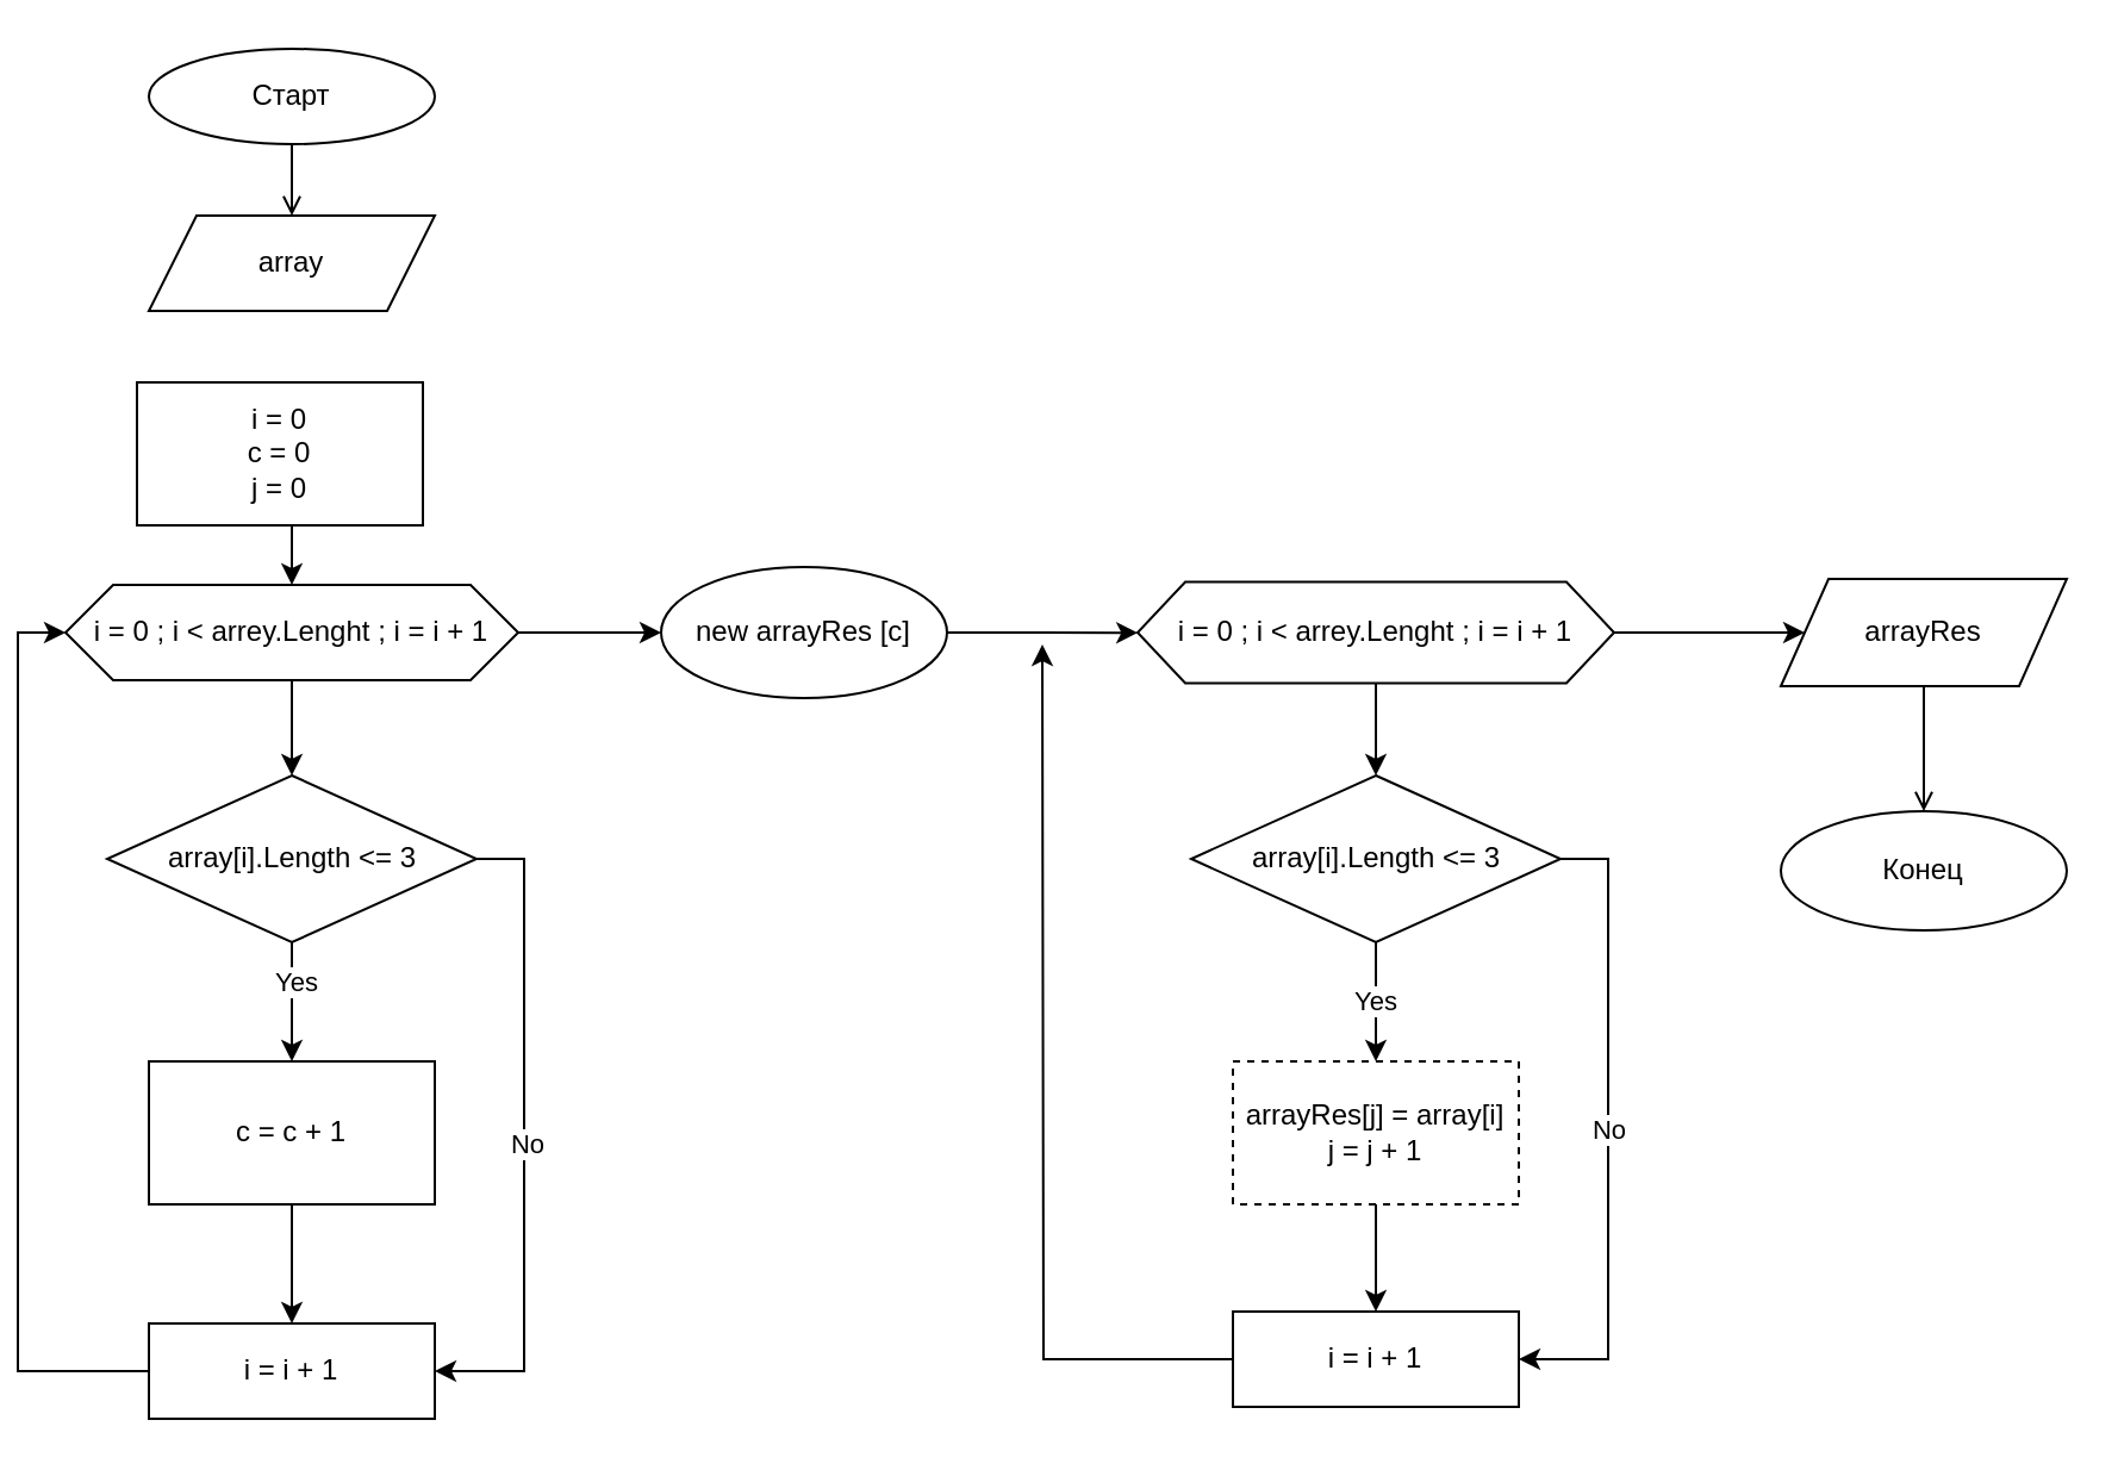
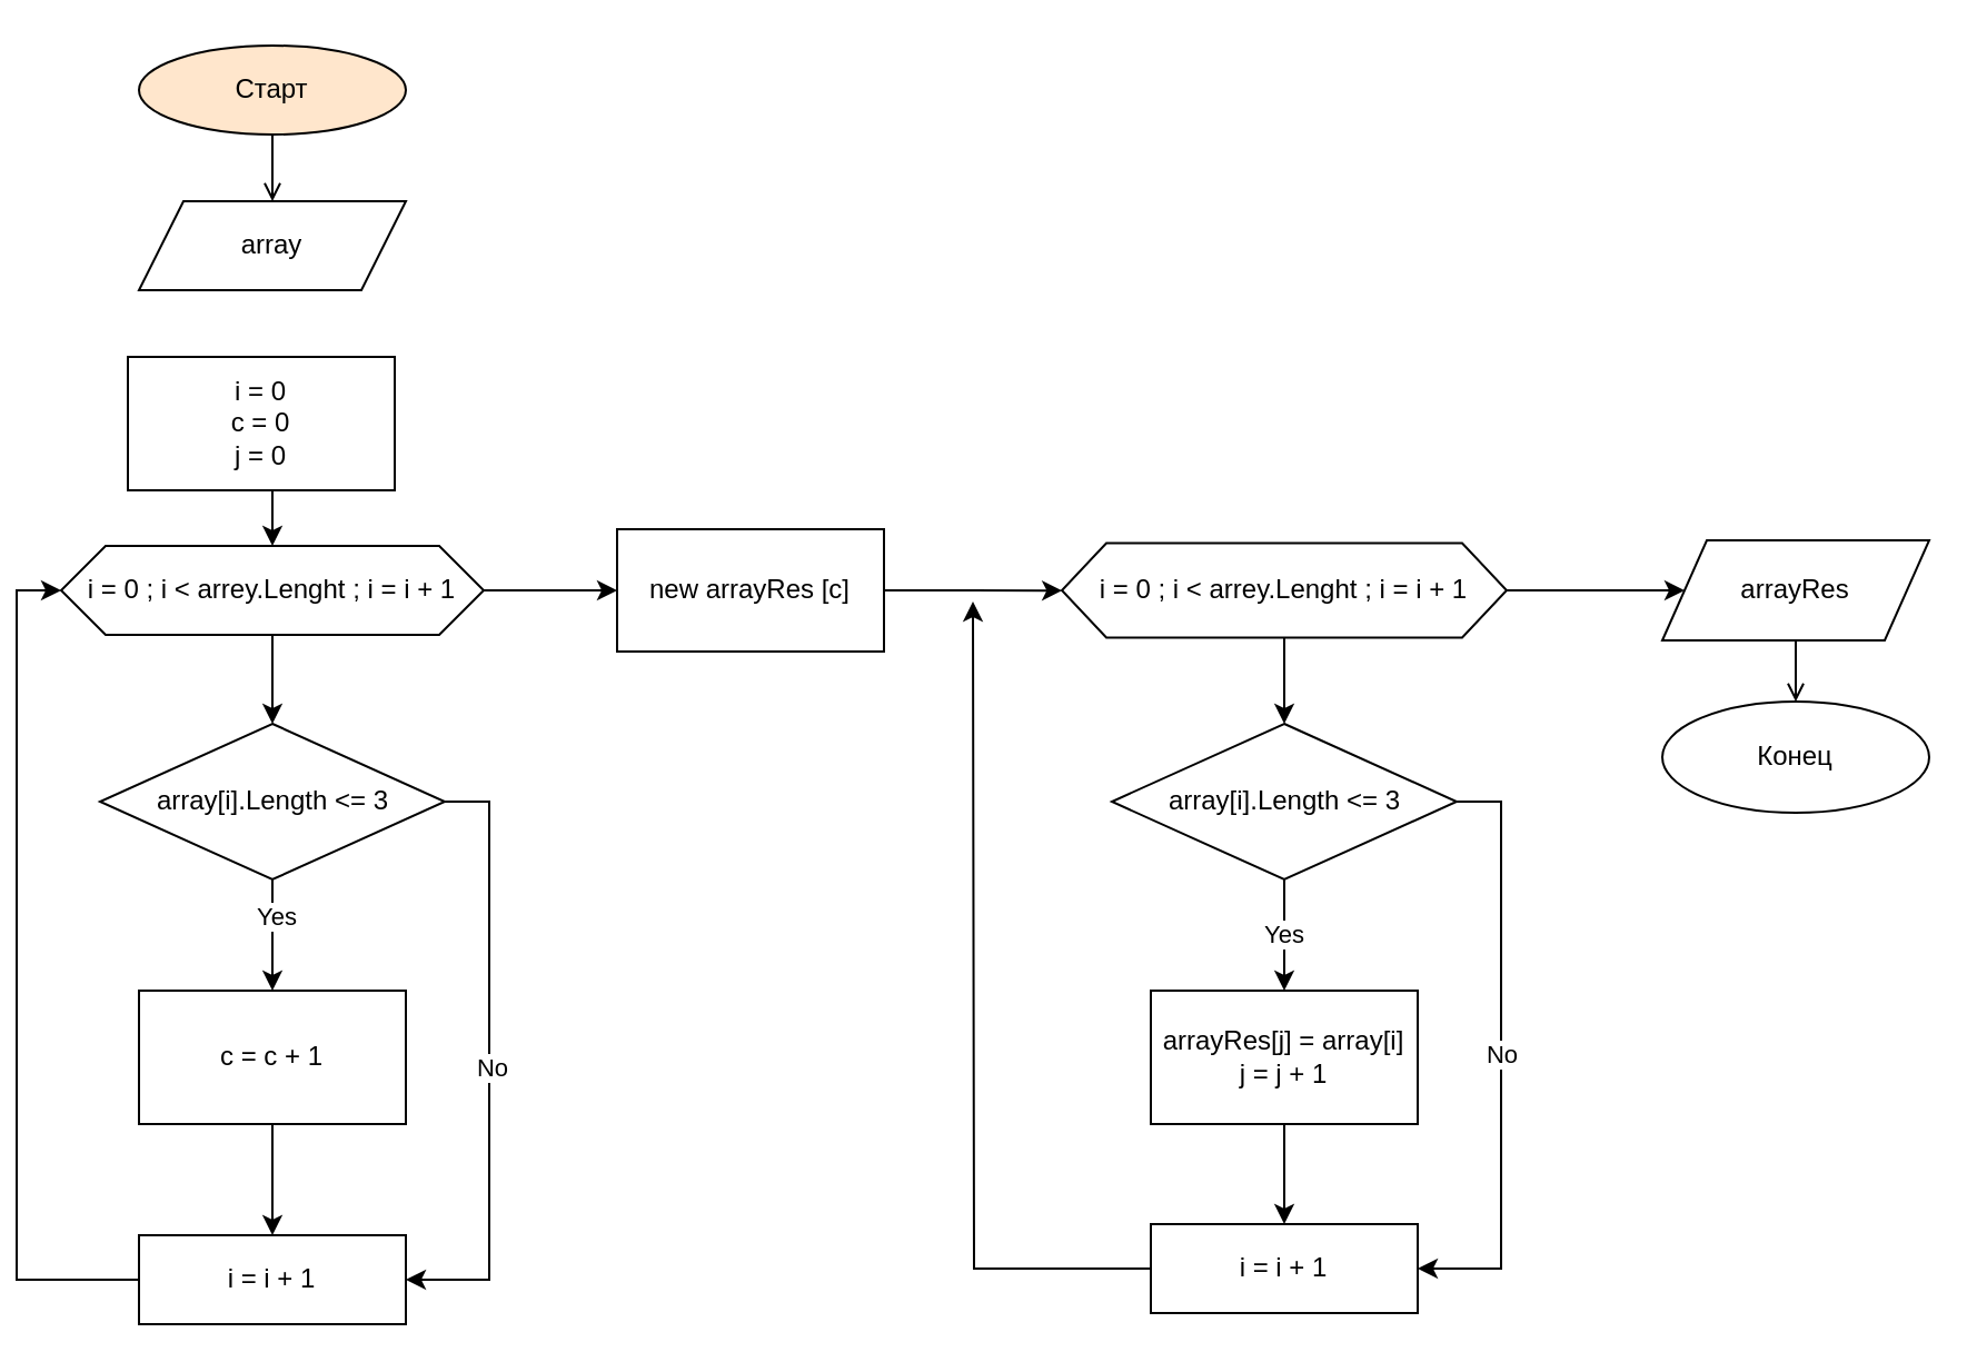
  <mxCell id="0" />
  <mxCell id="1" parent="0" />
  <mxCell id="2" style="edgeStyle=orthogonalEdgeStyle;rounded=0;orthogonalLoop=1;jettySize=auto;html=1;exitX=0.5;exitY=1;exitDx=0;exitDy=0;entryX=0.5;entryY=0;entryDx=0;entryDy=0;endArrow=open;" edge="1" parent="1" source="3" target="4"><mxGeometry relative="1" as="geometry" /></mxCell>
- <mxCell id="3" value="Старт" style="ellipse;whiteSpace=wrap;html=1;" vertex="1" parent="1"><mxGeometry x="55" y="20" width="120" height="40" as="geometry" /></mxCell>
+ <mxCell id="3" value="Старт" style="ellipse;whiteSpace=wrap;html=1;fillColor=#ffe6cc;" vertex="1" parent="1"><mxGeometry x="55" y="20" width="120" height="40" as="geometry" /></mxCell>
  <mxCell id="4" value="array" style="shape=parallelogram;perimeter=parallelogramPerimeter;whiteSpace=wrap;html=1;fixedSize=1;" vertex="1" parent="1"><mxGeometry x="55" y="90" width="120" height="40" as="geometry" /></mxCell>
  <mxCell id="5" style="edgeStyle=orthogonalEdgeStyle;rounded=0;orthogonalLoop=1;jettySize=auto;html=1;exitX=0.5;exitY=1;exitDx=0;exitDy=0;entryX=0.5;entryY=0;entryDx=0;entryDy=0;" edge="1" parent="1" source="7" target="14"><mxGeometry relative="1" as="geometry" /></mxCell>
  <mxCell id="6" style="edgeStyle=orthogonalEdgeStyle;rounded=0;orthogonalLoop=1;jettySize=auto;html=1;exitX=1;exitY=0.5;exitDx=0;exitDy=0;" edge="1" parent="1" source="7" target="20"><mxGeometry relative="1" as="geometry"><mxPoint x="290" y="265" as="targetPoint" /></mxGeometry></mxCell>
  <mxCell id="7" value="i = 0 ; i &amp;lt; arrey.Lenght ; i = i + 1" style="shape=hexagon;perimeter=hexagonPerimeter2;whiteSpace=wrap;html=1;fixedSize=1;" vertex="1" parent="1"><mxGeometry x="20" y="245" width="190" height="40" as="geometry" /></mxCell>
  <mxCell id="8" style="edgeStyle=orthogonalEdgeStyle;rounded=0;orthogonalLoop=1;jettySize=auto;html=1;exitX=0;exitY=0.5;exitDx=0;exitDy=0;entryX=0;entryY=0.5;entryDx=0;entryDy=0;" edge="1" parent="1" source="9" target="7"><mxGeometry relative="1" as="geometry" /></mxCell>
  <mxCell id="9" value="i = i + 1" style="rounded=0;whiteSpace=wrap;html=1;" vertex="1" parent="1"><mxGeometry x="55" y="555" width="120" height="40" as="geometry" /></mxCell>
  <mxCell id="10" style="edgeStyle=orthogonalEdgeStyle;rounded=0;orthogonalLoop=1;jettySize=auto;html=1;exitX=0.5;exitY=1;exitDx=0;exitDy=0;entryX=0.5;entryY=0;entryDx=0;entryDy=0;" edge="1" parent="1" source="14" target="16"><mxGeometry relative="1" as="geometry" /></mxCell>
  <mxCell id="11" value="Yes" style="edgeLabel;html=1;align=center;verticalAlign=middle;resizable=0;points=[];" vertex="1" connectable="0" parent="10"><mxGeometry x="-0.36" y="1" relative="1" as="geometry"><mxPoint as="offset" /></mxGeometry></mxCell>
  <mxCell id="12" style="edgeStyle=orthogonalEdgeStyle;rounded=0;orthogonalLoop=1;jettySize=auto;html=1;exitX=1;exitY=0.5;exitDx=0;exitDy=0;entryX=1;entryY=0.5;entryDx=0;entryDy=0;" edge="1" parent="1" source="14" target="9"><mxGeometry relative="1" as="geometry" /></mxCell>
  <mxCell id="13" value="No" style="edgeLabel;html=1;align=center;verticalAlign=middle;resizable=0;points=[];" vertex="1" connectable="0" parent="12"><mxGeometry x="0.02" y="1" relative="1" as="geometry"><mxPoint as="offset" /></mxGeometry></mxCell>
  <mxCell id="14" value="array[i].Length &amp;lt;= 3" style="rhombus;whiteSpace=wrap;html=1;" vertex="1" parent="1"><mxGeometry x="37.5" y="325" width="155" height="70" as="geometry" /></mxCell>
  <mxCell id="15" style="edgeStyle=orthogonalEdgeStyle;rounded=0;orthogonalLoop=1;jettySize=auto;html=1;exitX=0.5;exitY=1;exitDx=0;exitDy=0;entryX=0.5;entryY=0;entryDx=0;entryDy=0;" edge="1" parent="1" source="16" target="9"><mxGeometry relative="1" as="geometry" /></mxCell>
  <mxCell id="16" value="c = c + 1" style="rounded=0;whiteSpace=wrap;html=1;" vertex="1" parent="1"><mxGeometry x="55" y="445" width="120" height="60" as="geometry" /></mxCell>
  <mxCell id="17" style="edgeStyle=orthogonalEdgeStyle;rounded=0;orthogonalLoop=1;jettySize=auto;html=1;exitX=0.5;exitY=1;exitDx=0;exitDy=0;entryX=0.5;entryY=0;entryDx=0;entryDy=0;" edge="1" parent="1" source="18" target="7"><mxGeometry relative="1" as="geometry" /></mxCell>
  <mxCell id="18" value="i = 0&lt;br&gt;c = 0&lt;br&gt;j = 0" style="rounded=0;whiteSpace=wrap;html=1;" vertex="1" parent="1"><mxGeometry x="50" y="160" width="120" height="60" as="geometry" /></mxCell>
  <mxCell id="19" style="edgeStyle=orthogonalEdgeStyle;rounded=0;orthogonalLoop=1;jettySize=auto;html=1;exitX=1;exitY=0.5;exitDx=0;exitDy=0;" edge="1" parent="1" source="20" target="23"><mxGeometry relative="1" as="geometry"><mxPoint x="450" y="265" as="targetPoint" /></mxGeometry></mxCell>
- <mxCell id="20" value="new arrayRes [c]" style="ellipse;whiteSpace=wrap;html=1;" vertex="1" parent="1"><mxGeometry x="270" y="237.5" width="120" height="55" as="geometry" /></mxCell>
+ <mxCell id="20" value="new arrayRes [c]" style="rounded=0;whiteSpace=wrap;html=1;" vertex="1" parent="1"><mxGeometry x="270" y="237.5" width="120" height="55" as="geometry" /></mxCell>
  <mxCell id="21" style="edgeStyle=orthogonalEdgeStyle;rounded=0;orthogonalLoop=1;jettySize=auto;html=1;exitX=0.5;exitY=1;exitDx=0;exitDy=0;entryX=0.5;entryY=0;entryDx=0;entryDy=0;" edge="1" parent="1" source="23" target="28"><mxGeometry relative="1" as="geometry"><mxPoint x="570" y="325" as="targetPoint" /></mxGeometry></mxCell>
  <mxCell id="22" style="edgeStyle=orthogonalEdgeStyle;rounded=0;orthogonalLoop=1;jettySize=auto;html=1;exitX=1;exitY=0.5;exitDx=0;exitDy=0;" edge="1" parent="1" source="23" target="32"><mxGeometry relative="1" as="geometry"><mxPoint x="730" y="264.667" as="targetPoint" /></mxGeometry></mxCell>
  <mxCell id="23" value="i = 0 ; i &amp;lt; arrey.Lenght ; i = i + 1" style="shape=hexagon;perimeter=hexagonPerimeter2;whiteSpace=wrap;html=1;fixedSize=1;" vertex="1" parent="1"><mxGeometry x="470" y="243.75" width="200" height="42.5" as="geometry" /></mxCell>
  <mxCell id="24" style="edgeStyle=orthogonalEdgeStyle;rounded=0;orthogonalLoop=1;jettySize=auto;html=1;exitX=0;exitY=0.5;exitDx=0;exitDy=0;" edge="1" parent="1" source="25"><mxGeometry relative="1" as="geometry"><mxPoint x="430" y="270" as="targetPoint" /></mxGeometry></mxCell>
  <mxCell id="25" value="i = i + 1" style="rounded=0;whiteSpace=wrap;html=1;" vertex="1" parent="1"><mxGeometry x="510" y="550" width="120" height="40" as="geometry" /></mxCell>
  <mxCell id="26" value="Yes" style="edgeStyle=orthogonalEdgeStyle;rounded=0;orthogonalLoop=1;jettySize=auto;html=1;exitX=0.5;exitY=1;exitDx=0;exitDy=0;entryX=0.5;entryY=0;entryDx=0;entryDy=0;" edge="1" parent="1" source="28" target="30"><mxGeometry relative="1" as="geometry" /></mxCell>
  <mxCell id="27" value="No" style="edgeStyle=orthogonalEdgeStyle;rounded=0;orthogonalLoop=1;jettySize=auto;html=1;exitX=1;exitY=0.5;exitDx=0;exitDy=0;entryX=1;entryY=0.5;entryDx=0;entryDy=0;" edge="1" parent="1" source="28" target="25"><mxGeometry relative="1" as="geometry" /></mxCell>
  <mxCell id="28" value="array[i].Length &amp;lt;= 3" style="rhombus;whiteSpace=wrap;html=1;" vertex="1" parent="1"><mxGeometry x="492.5" y="325" width="155" height="70" as="geometry" /></mxCell>
  <mxCell id="29" style="edgeStyle=orthogonalEdgeStyle;rounded=0;orthogonalLoop=1;jettySize=auto;html=1;exitX=0.5;exitY=1;exitDx=0;exitDy=0;entryX=0.5;entryY=0;entryDx=0;entryDy=0;" edge="1" parent="1" source="30" target="25"><mxGeometry relative="1" as="geometry" /></mxCell>
- <mxCell id="30" value="arrayRes[j] = array[i]&lt;br&gt;j = j + 1" style="rounded=0;whiteSpace=wrap;html=1;dashed=1;" vertex="1" parent="1"><mxGeometry x="510" y="445" width="120" height="60" as="geometry" /></mxCell>
+ <mxCell id="30" value="arrayRes[j] = array[i]&lt;br&gt;j = j + 1" style="rounded=0;whiteSpace=wrap;html=1;" vertex="1" parent="1"><mxGeometry x="510" y="445" width="120" height="60" as="geometry" /></mxCell>
  <mxCell id="31" style="edgeStyle=orthogonalEdgeStyle;rounded=0;orthogonalLoop=1;jettySize=auto;html=1;exitX=0.5;exitY=1;exitDx=0;exitDy=0;endArrow=open;" edge="1" parent="1" source="32" target="33"><mxGeometry relative="1" as="geometry"><mxPoint x="800" y="380" as="targetPoint" /></mxGeometry></mxCell>
  <mxCell id="32" value="arrayRes" style="shape=parallelogram;perimeter=parallelogramPerimeter;whiteSpace=wrap;html=1;fixedSize=1;" vertex="1" parent="1"><mxGeometry x="740" y="242.5" width="120" height="45" as="geometry" /></mxCell>
- <mxCell id="33" value="Конец" style="ellipse;whiteSpace=wrap;html=1;" vertex="1" parent="1"><mxGeometry x="740" y="340" width="120" height="50" as="geometry" /></mxCell>
+ <mxCell id="33" value="Конец" style="ellipse;whiteSpace=wrap;html=1;" vertex="1" parent="1"><mxGeometry x="740" y="315" width="120" height="50" as="geometry" /></mxCell>
